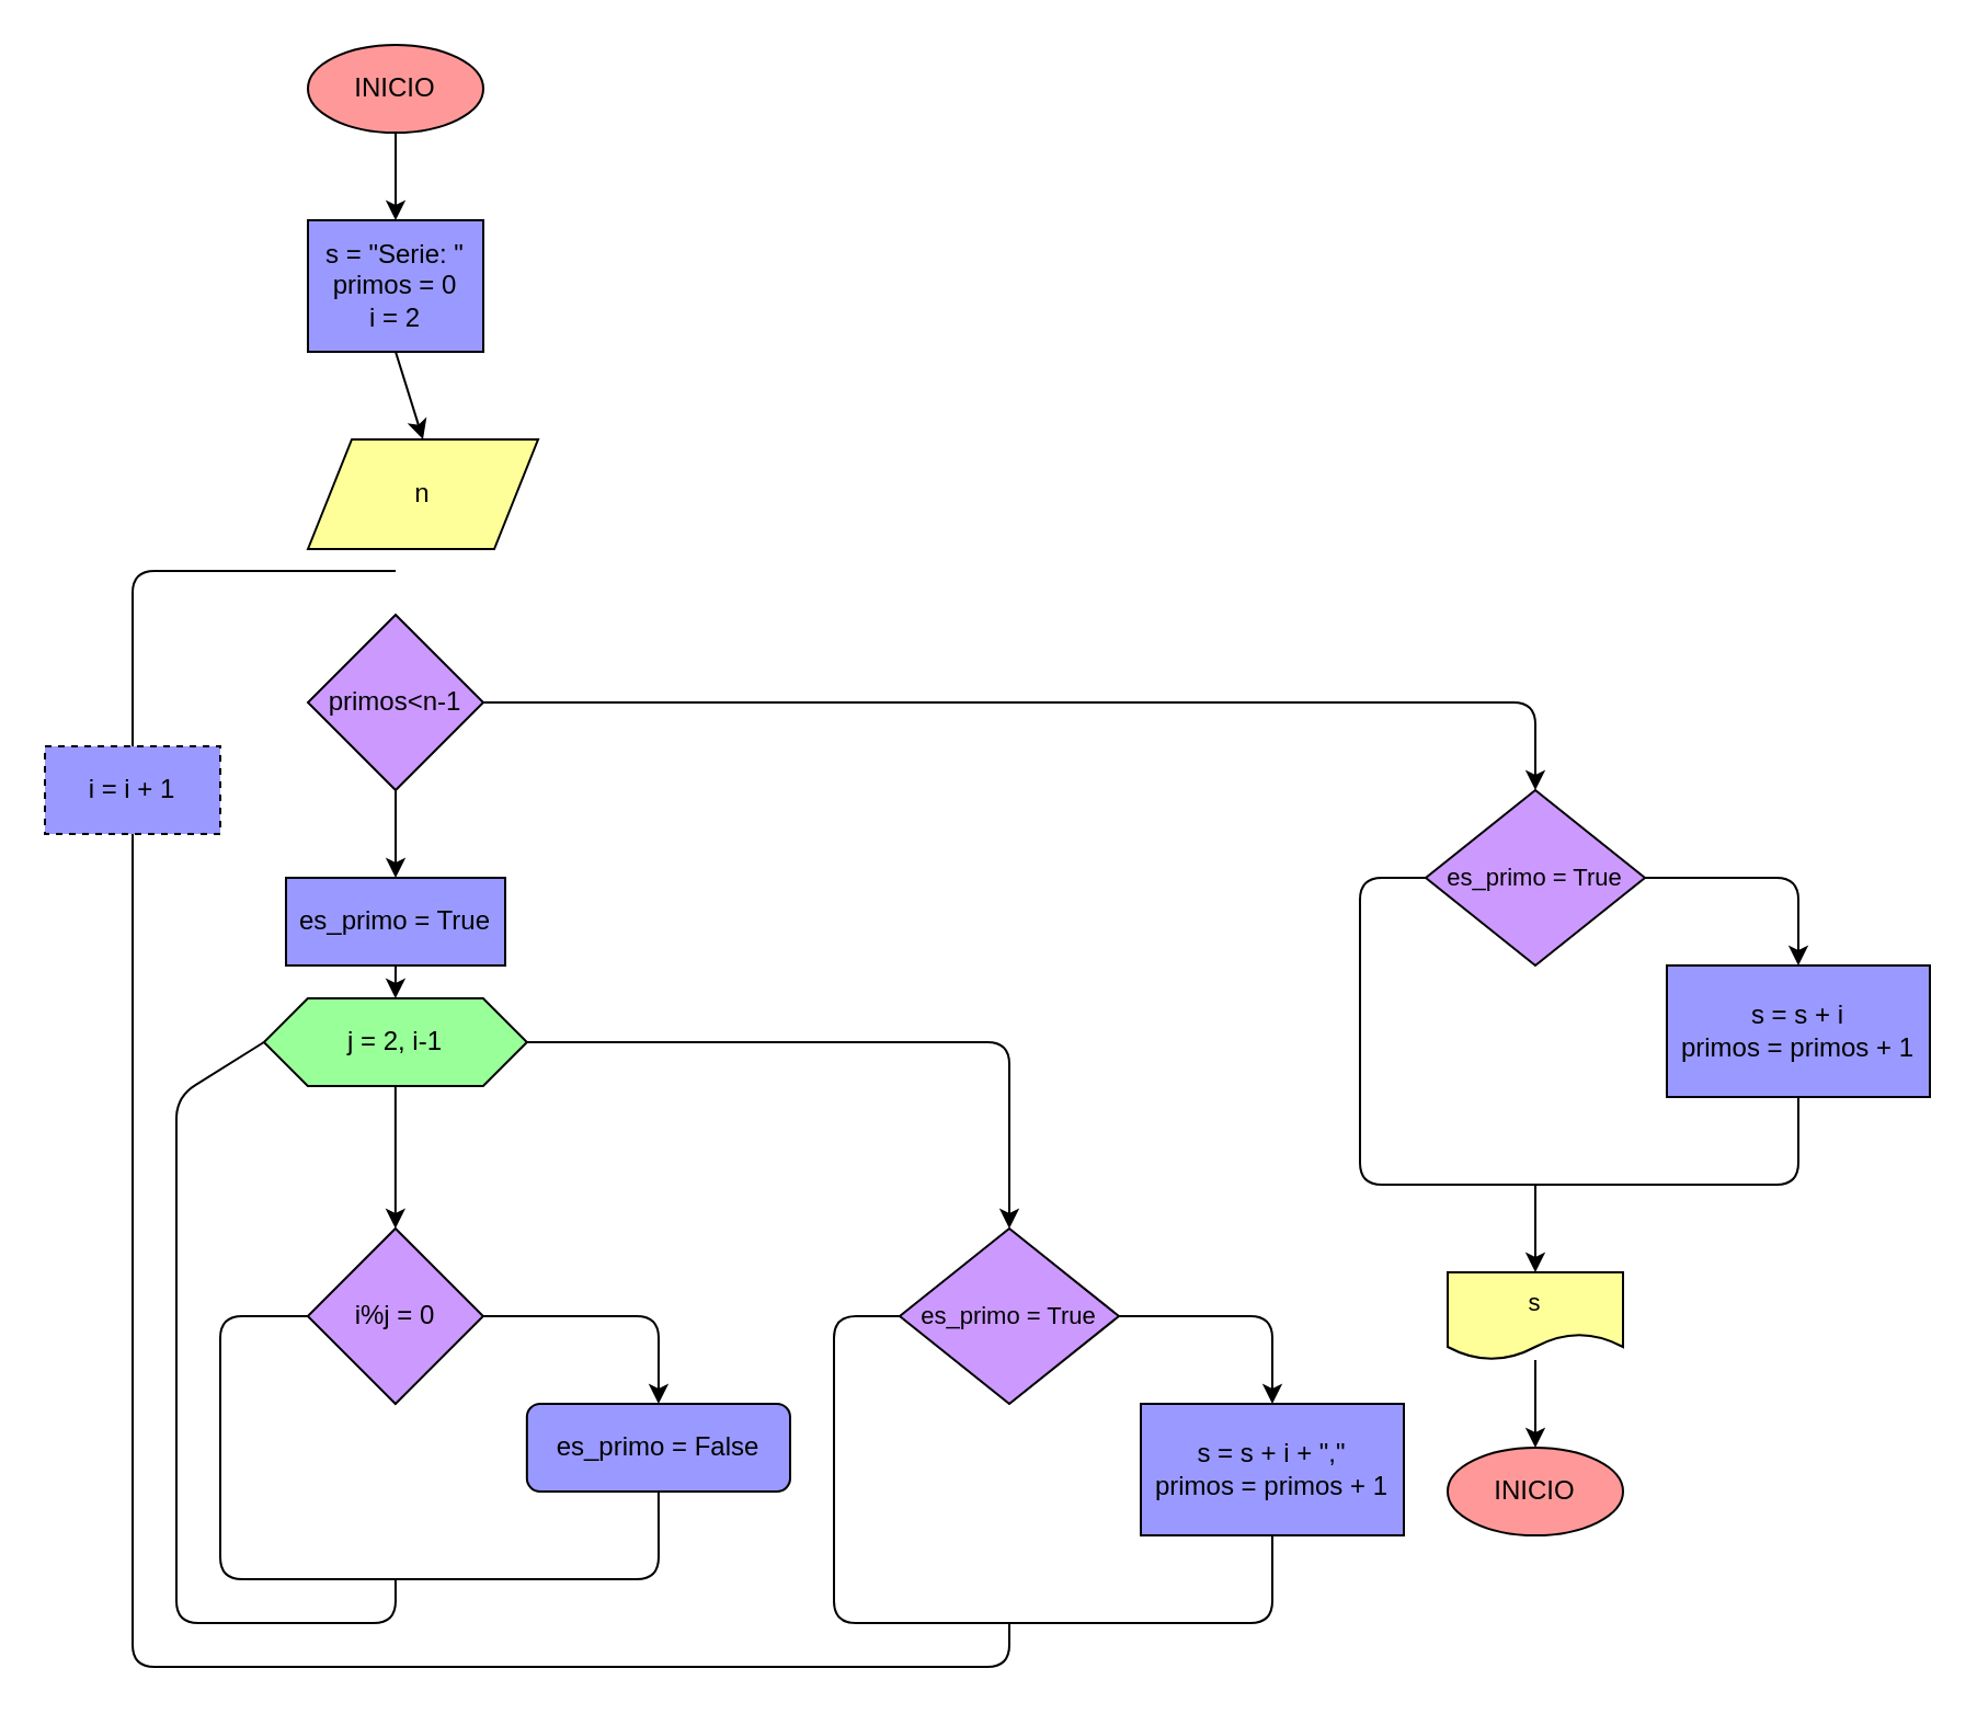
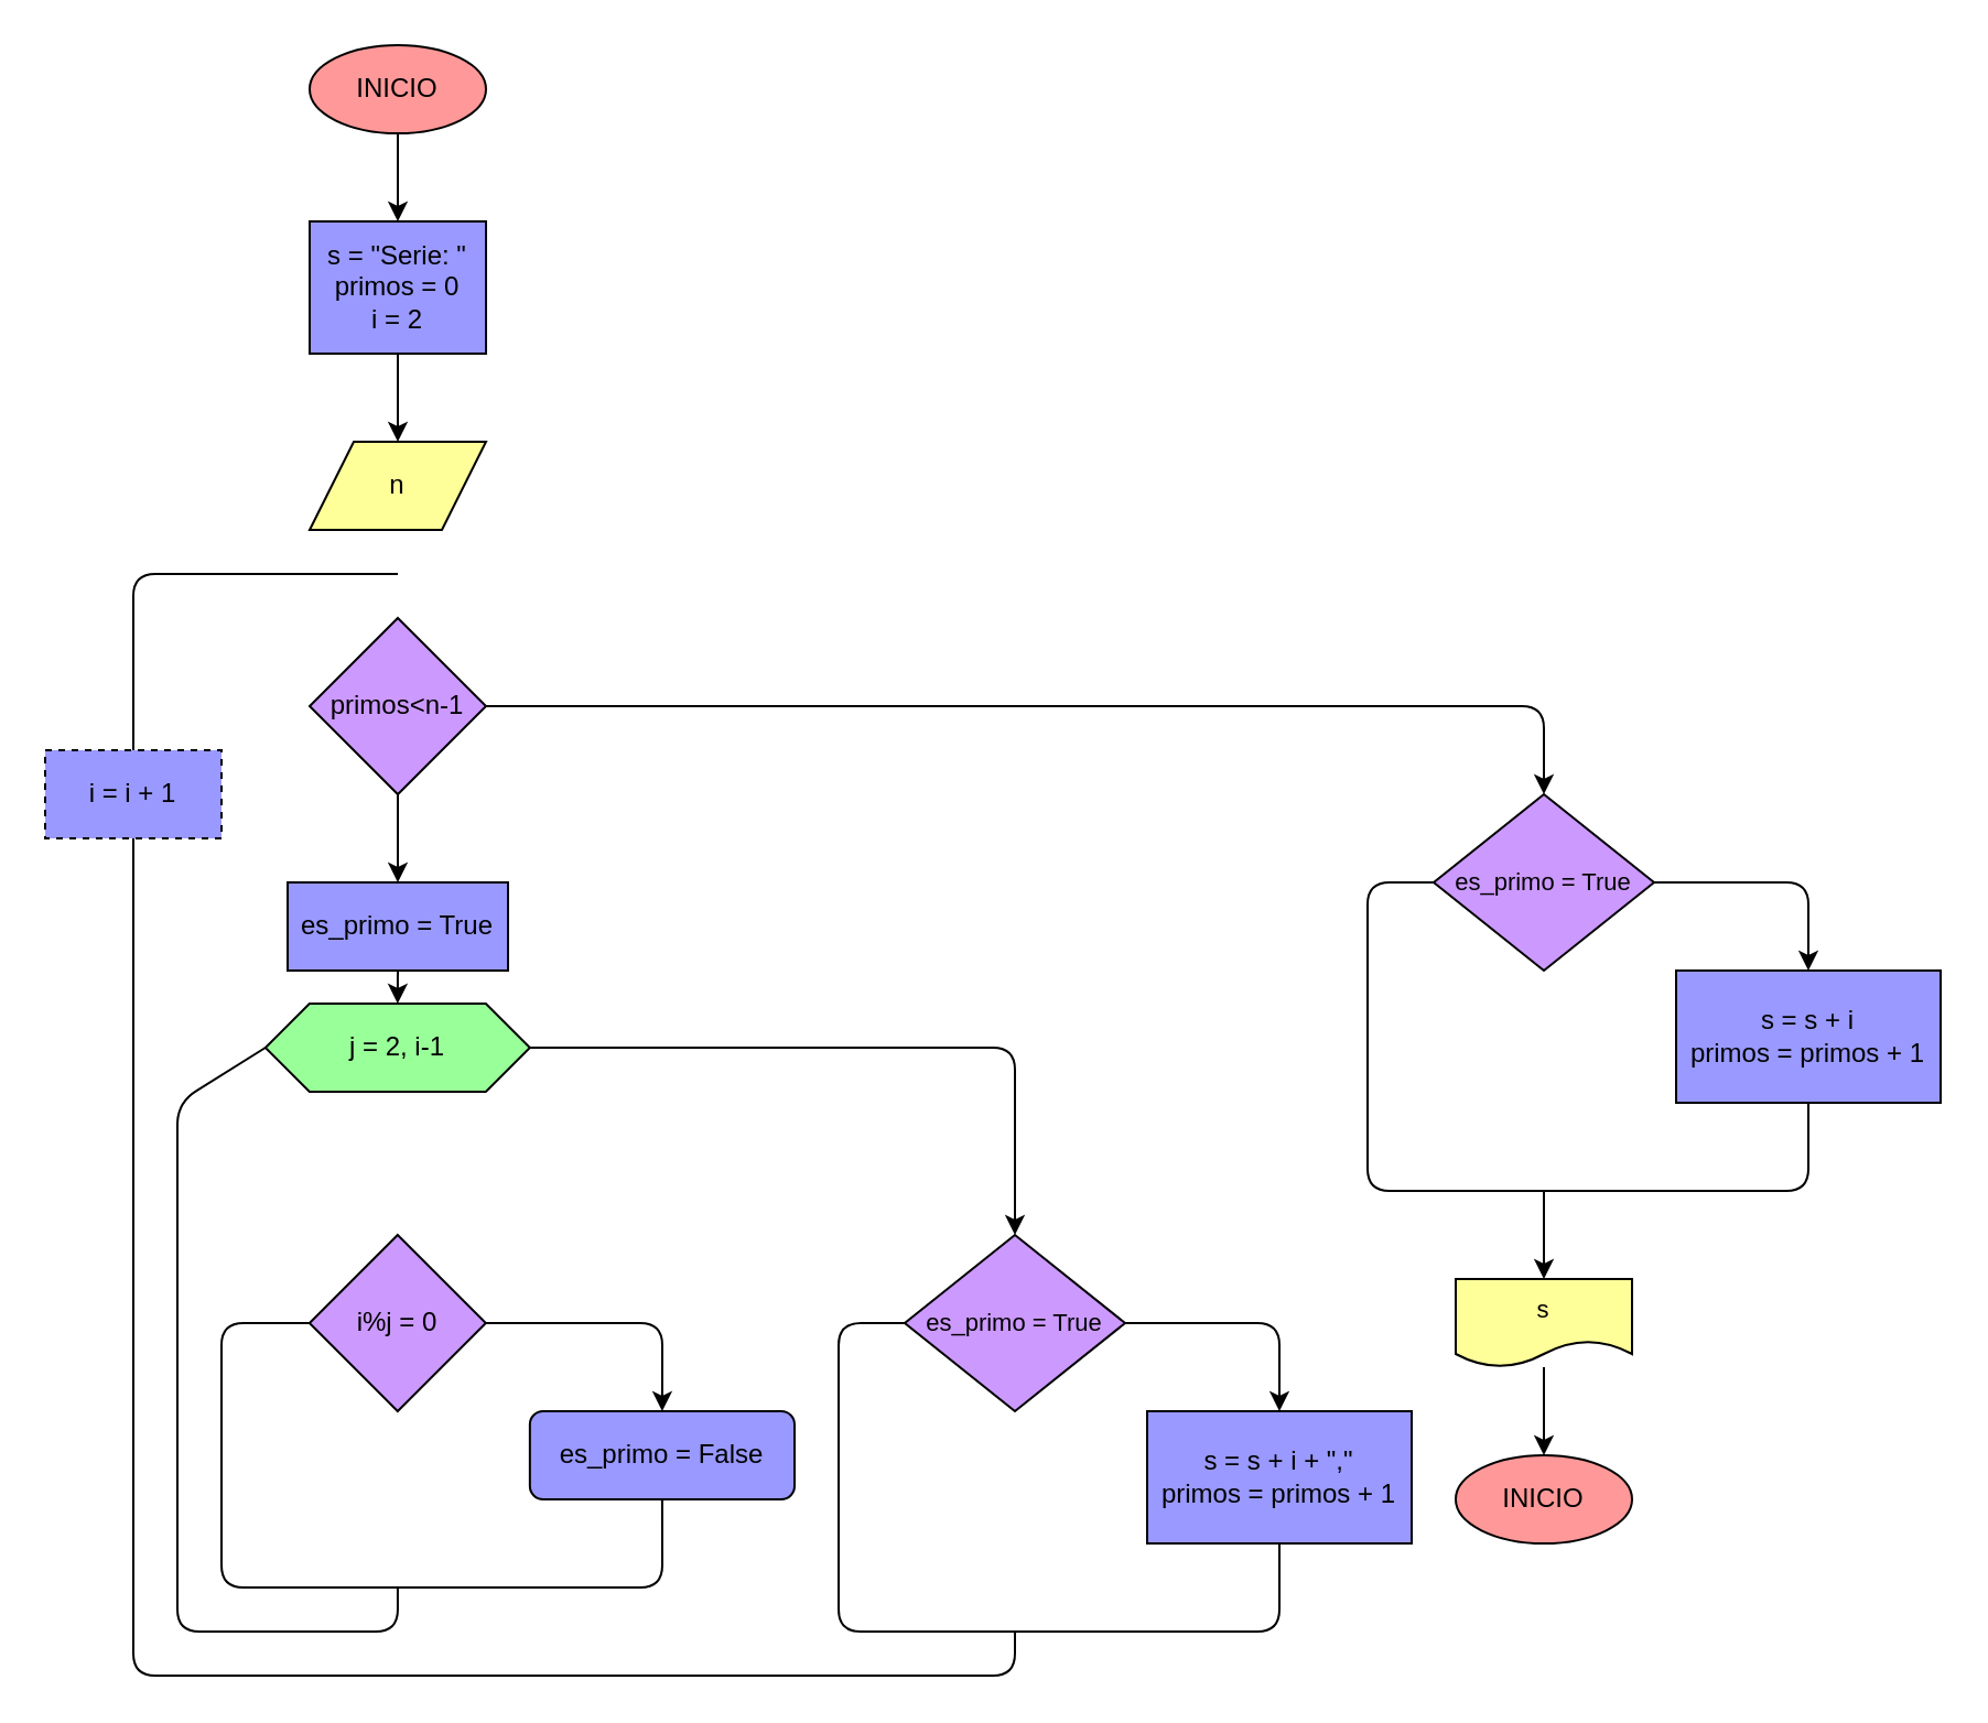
  <mxCell id="0" />
  <mxCell id="1" parent="0" />
  <mxCell id="2" value="" style="edgeStyle=none;html=1;strokeColor=#000000;" parent="1" source="3" edge="1"><mxGeometry relative="1" as="geometry"><mxPoint x="180" y="100" as="targetPoint" /></mxGeometry></mxCell>
  <mxCell id="3" value="INICIO" style="ellipse;whiteSpace=wrap;html=1;strokeColor=#000000;fontColor=#000000;fillColor=#FF9999;" parent="1" vertex="1"><mxGeometry x="140" y="20" width="80" height="40" as="geometry" /></mxCell>
- <mxCell id="4" value="n" style="shape=parallelogram;perimeter=parallelogramPerimeter;whiteSpace=wrap;html=1;fixedSize=1;fillColor=#FFFF99;strokeColor=#000000;fontColor=#000000;" parent="1" vertex="1"><mxGeometry x="140" y="200" width="105" height="50" as="geometry" /></mxCell>
+ <mxCell id="4" value="n" style="shape=parallelogram;perimeter=parallelogramPerimeter;whiteSpace=wrap;html=1;fixedSize=1;fillColor=#FFFF99;strokeColor=#000000;fontColor=#000000;" parent="1" vertex="1"><mxGeometry x="140" y="200" width="80" height="40" as="geometry" /></mxCell>
  <mxCell id="5" value="" style="edgeStyle=orthogonalEdgeStyle;html=1;strokeColor=#000000;entryX=0.5;entryY=0;entryDx=0;entryDy=0;" edge="1" parent="1" source="6" target="17"><mxGeometry relative="1" as="geometry"><mxPoint x="310" y="630" as="targetPoint" /></mxGeometry></mxCell>
  <mxCell id="6" value="i%j = 0" style="rhombus;whiteSpace=wrap;html=1;fillColor=#CC99FF;strokeColor=#000000;fontColor=#000000;" parent="1" vertex="1"><mxGeometry x="139.92" y="560" width="80" height="80" as="geometry" /></mxCell>
  <mxCell id="7" style="edgeStyle=none;html=1;exitX=0.5;exitY=1;exitDx=0;exitDy=0;entryX=0.5;entryY=0;entryDx=0;entryDy=0;strokeColor=#000000;" edge="1" parent="1" source="8" target="4"><mxGeometry relative="1" as="geometry" /></mxCell>
  <mxCell id="8" value="&lt;div&gt;s = &quot;Serie: &quot;&lt;/div&gt;&lt;div&gt;primos = 0&lt;/div&gt;&lt;div&gt;i = 2&lt;/div&gt;" style="whiteSpace=wrap;html=1;fillColor=#9999FF;strokeColor=#000000;fontColor=#000000;" vertex="1" parent="1"><mxGeometry x="140" y="100" width="80" height="60" as="geometry" /></mxCell>
  <mxCell id="9" value="" style="edgeStyle=none;html=1;strokeColor=#000000;exitX=0.5;exitY=1;exitDx=0;exitDy=0;" edge="1" parent="1" source="11" target="13"><mxGeometry relative="1" as="geometry"><mxPoint x="210" y="370" as="sourcePoint" /></mxGeometry></mxCell>
  <mxCell id="10" value="" style="edgeStyle=orthogonalEdgeStyle;html=1;fontSize=11;strokeColor=#000000;entryX=0.5;entryY=0;entryDx=0;entryDy=0;" edge="1" parent="1" source="11" target="27"><mxGeometry relative="1" as="geometry" /></mxCell>
  <mxCell id="11" value="primos&amp;lt;n-1" style="rhombus;whiteSpace=wrap;html=1;fillColor=#CC99FF;strokeColor=#000000;fontColor=#000000;" vertex="1" parent="1"><mxGeometry x="140" y="280" width="80" height="80" as="geometry" /></mxCell>
  <mxCell id="12" style="edgeStyle=none;html=1;exitX=0.5;exitY=1;exitDx=0;exitDy=0;entryX=0.5;entryY=0;entryDx=0;entryDy=0;strokeColor=#000000;" edge="1" parent="1" source="13" target="16"><mxGeometry relative="1" as="geometry" /></mxCell>
  <mxCell id="13" value="es_primo = True" style="whiteSpace=wrap;html=1;fillColor=#9999FF;strokeColor=#000000;fontColor=#000000;" vertex="1" parent="1"><mxGeometry x="130" y="400" width="100" height="40" as="geometry" /></mxCell>
- <mxCell id="14" style="edgeStyle=none;html=1;exitX=0.5;exitY=1;exitDx=0;exitDy=0;entryX=0.5;entryY=0;entryDx=0;entryDy=0;strokeColor=#000000;" edge="1" parent="1" source="16" target="6"><mxGeometry relative="1" as="geometry" /></mxCell>
  <mxCell id="15" value="" style="edgeStyle=orthogonalEdgeStyle;html=1;strokeColor=#000000;entryX=0.5;entryY=0;entryDx=0;entryDy=0;" edge="1" parent="1" source="16" target="21"><mxGeometry relative="1" as="geometry" /></mxCell>
  <mxCell id="16" value="j = 2, i-1" style="shape=hexagon;perimeter=hexagonPerimeter2;whiteSpace=wrap;html=1;fixedSize=1;strokeColor=#000000;fontColor=#000000;fillColor=#99FF99;" vertex="1" parent="1"><mxGeometry x="119.92" y="455" width="120" height="40" as="geometry" /></mxCell>
  <mxCell id="17" value="es_primo = False" style="whiteSpace=wrap;html=1;fillColor=#9999FF;strokeColor=#000000;fontColor=#000000;rounded=1;" vertex="1" parent="1"><mxGeometry x="239.92" y="640" width="120.08" height="40" as="geometry" /></mxCell>
  <mxCell id="18" value="" style="endArrow=none;html=1;strokeColor=#000000;entryX=0.5;entryY=1;entryDx=0;entryDy=0;exitX=0;exitY=0.5;exitDx=0;exitDy=0;" edge="1" parent="1" source="6" target="17"><mxGeometry width="50" height="50" relative="1" as="geometry"><mxPoint x="220" y="720" as="sourcePoint" /><mxPoint x="270" y="670" as="targetPoint" /><Array as="points"><mxPoint x="100" y="600" /><mxPoint x="100" y="720" /><mxPoint x="300" y="720" /></Array></mxGeometry></mxCell>
  <mxCell id="19" value="" style="endArrow=none;html=1;strokeColor=#000000;entryX=0.5;entryY=1;entryDx=0;entryDy=0;exitX=0;exitY=0.5;exitDx=0;exitDy=0;" edge="1" parent="1" source="16"><mxGeometry width="50" height="50" relative="1" as="geometry"><mxPoint x="19.92" y="640" as="sourcePoint" /><mxPoint x="179.96" y="720" as="targetPoint" /><Array as="points"><mxPoint x="80" y="500" /><mxPoint x="80" y="740" /><mxPoint x="180" y="740" /></Array></mxGeometry></mxCell>
  <mxCell id="20" value="" style="edgeStyle=orthogonalEdgeStyle;html=1;fontSize=11;strokeColor=#000000;entryX=0.5;entryY=0;entryDx=0;entryDy=0;" edge="1" parent="1" source="21" target="22"><mxGeometry relative="1" as="geometry" /></mxCell>
  <mxCell id="21" value="&lt;p style=&quot;line-height: 1.2&quot;&gt;&lt;font style=&quot;font-size: 11px&quot;&gt;es_primo = True&lt;/font&gt;&lt;/p&gt;" style="rhombus;whiteSpace=wrap;html=1;fillColor=#CC99FF;strokeColor=#000000;fontColor=#000000;" vertex="1" parent="1"><mxGeometry x="410" y="560" width="100" height="80" as="geometry" /></mxCell>
  <mxCell id="22" value="&lt;div&gt;s = s + i + &quot;,&quot;&lt;/div&gt;&lt;div&gt;primos = primos + 1&lt;/div&gt;" style="whiteSpace=wrap;html=1;fillColor=#9999FF;strokeColor=#000000;fontColor=#000000;" vertex="1" parent="1"><mxGeometry x="520" y="640" width="120" height="60" as="geometry" /></mxCell>
  <mxCell id="23" value="" style="endArrow=none;html=1;fontSize=11;strokeColor=#000000;entryX=0.5;entryY=1;entryDx=0;entryDy=0;exitX=0;exitY=0.5;exitDx=0;exitDy=0;" edge="1" parent="1" source="21" target="22"><mxGeometry width="50" height="50" relative="1" as="geometry"><mxPoint x="480" y="690" as="sourcePoint" /><mxPoint x="530" y="640" as="targetPoint" /><Array as="points"><mxPoint x="380" y="600" /><mxPoint x="380" y="740" /><mxPoint x="580" y="740" /></Array></mxGeometry></mxCell>
  <mxCell id="24" value="i = i + 1" style="whiteSpace=wrap;html=1;fillColor=#9999FF;strokeColor=#000000;fontColor=#000000;dashed=1;" vertex="1" parent="1"><mxGeometry x="20" y="340" width="80" height="40" as="geometry" /></mxCell>
  <mxCell id="25" value="" style="endArrow=none;html=1;fontSize=11;strokeColor=#000000;exitX=0.5;exitY=1;exitDx=0;exitDy=0;" edge="1" parent="1" source="24"><mxGeometry width="50" height="50" relative="1" as="geometry"><mxPoint x="270" y="680" as="sourcePoint" /><mxPoint x="460" y="740" as="targetPoint" /><Array as="points"><mxPoint x="60" y="760" /><mxPoint x="460" y="760" /></Array></mxGeometry></mxCell>
  <mxCell id="26" value="" style="endArrow=none;html=1;fontSize=11;strokeColor=#000000;exitX=0.5;exitY=0;exitDx=0;exitDy=0;" edge="1" parent="1" source="24"><mxGeometry width="50" height="50" relative="1" as="geometry"><mxPoint x="230" y="450" as="sourcePoint" /><mxPoint x="180" y="260" as="targetPoint" /><Array as="points"><mxPoint x="60" y="260" /></Array></mxGeometry></mxCell>
  <mxCell id="27" value="&lt;font style=&quot;font-size: 11px&quot;&gt;es_primo = True&lt;/font&gt;" style="rhombus;whiteSpace=wrap;html=1;fillColor=#CC99FF;strokeColor=#000000;fontColor=#000000;" vertex="1" parent="1"><mxGeometry x="650" y="360" width="100" height="80" as="geometry" /></mxCell>
  <mxCell id="28" value="" style="edgeStyle=orthogonalEdgeStyle;html=1;fontSize=11;strokeColor=#000000;exitX=1;exitY=0.5;exitDx=0;exitDy=0;entryX=0.5;entryY=0;entryDx=0;entryDy=0;" edge="1" parent="1" target="29" source="27"><mxGeometry relative="1" as="geometry"><mxPoint x="739.996" y="380.043" as="sourcePoint" /><mxPoint x="820" y="440" as="targetPoint" /></mxGeometry></mxCell>
  <mxCell id="29" value="&lt;div&gt;s = s + i&lt;/div&gt;&lt;div&gt;primos = primos + 1&lt;/div&gt;" style="whiteSpace=wrap;html=1;fillColor=#9999FF;strokeColor=#000000;fontColor=#000000;" vertex="1" parent="1"><mxGeometry x="760" y="440" width="120" height="60" as="geometry" /></mxCell>
  <mxCell id="30" value="" style="endArrow=none;html=1;fontSize=11;strokeColor=#000000;exitX=0;exitY=0.5;exitDx=0;exitDy=0;entryX=0.5;entryY=1;entryDx=0;entryDy=0;" edge="1" parent="1"><mxGeometry width="50" height="50" relative="1" as="geometry"><mxPoint x="650" y="400" as="sourcePoint" /><mxPoint x="820" y="500" as="targetPoint" /><Array as="points"><mxPoint x="620" y="400" /><mxPoint x="620" y="540" /><mxPoint x="820" y="540" /></Array></mxGeometry></mxCell>
  <mxCell id="31" value="INICIO" style="ellipse;whiteSpace=wrap;html=1;strokeColor=#000000;fontColor=#000000;fillColor=#FF9999;" vertex="1" parent="1"><mxGeometry x="660" y="660" width="80" height="40" as="geometry" /></mxCell>
  <mxCell id="32" value="" style="endArrow=classic;html=1;fontSize=11;strokeColor=#000000;" edge="1" parent="1"><mxGeometry width="50" height="50" relative="1" as="geometry"><mxPoint x="700" y="540" as="sourcePoint" /><mxPoint x="700" y="580" as="targetPoint" /></mxGeometry></mxCell>
  <mxCell id="33" value="" style="edgeStyle=orthogonalEdgeStyle;html=1;fontSize=11;fontColor=#000000;strokeColor=#000000;entryX=0.5;entryY=0;entryDx=0;entryDy=0;" edge="1" parent="1" source="34" target="31"><mxGeometry relative="1" as="geometry"><mxPoint x="700" y="690" as="targetPoint" /></mxGeometry></mxCell>
  <mxCell id="34" value="&lt;font color=&quot;#000000&quot;&gt;s&lt;/font&gt;" style="shape=document;whiteSpace=wrap;html=1;boundedLbl=1;fontSize=11;fillColor=#FFFF99;strokeColor=#000000;" vertex="1" parent="1"><mxGeometry x="660" y="580" width="80" height="40" as="geometry" /></mxCell>
